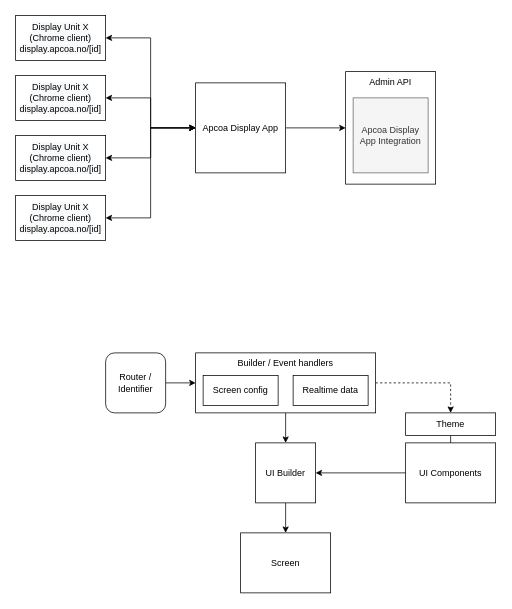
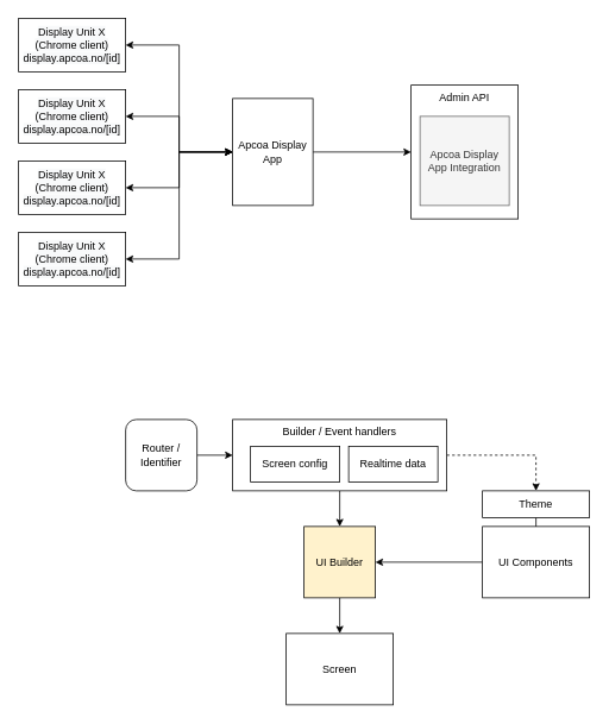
  <mxCell id="0" />
  <mxCell id="1" parent="0" />
  <mxCell id="2" style="edgeStyle=orthogonalEdgeStyle;rounded=0;orthogonalLoop=1;jettySize=auto;html=1;exitX=1;exitY=0.5;exitDx=0;exitDy=0;entryX=0;entryY=0.5;entryDx=0;entryDy=0;startArrow=classic;startFill=1;" parent="1" source="3" target="5" edge="1"><mxGeometry relative="1" as="geometry"><mxPoint x="220" y="170" as="targetPoint" /></mxGeometry></mxCell>
  <mxCell id="3" value="&lt;meta charset=&quot;utf-8&quot;&gt;&lt;span style=&quot;color: rgb(0, 0, 0); font-size: 12px; font-style: normal; font-weight: 400; letter-spacing: normal; text-align: center; text-indent: 0px; text-transform: none; word-spacing: 0px; font-family: helvetica; background-color: rgb(248, 249, 250); display: inline; float: none;&quot;&gt;Display Unit X&lt;/span&gt;&lt;br style=&quot;color: rgb(0, 0, 0); font-size: 12px; font-style: normal; font-weight: 400; letter-spacing: normal; text-align: center; text-indent: 0px; text-transform: none; word-spacing: 0px; font-family: helvetica; background-color: rgb(248, 249, 250);&quot;&gt;&lt;span style=&quot;color: rgb(0, 0, 0); font-size: 12px; font-style: normal; font-weight: 400; letter-spacing: normal; text-align: center; text-indent: 0px; text-transform: none; word-spacing: 0px; font-family: helvetica; background-color: rgb(248, 249, 250); display: inline; float: none;&quot;&gt;(Chrome client)&lt;/span&gt;&lt;br style=&quot;color: rgb(0, 0, 0); font-size: 12px; font-style: normal; font-weight: 400; letter-spacing: normal; text-align: center; text-indent: 0px; text-transform: none; word-spacing: 0px; font-family: helvetica; background-color: rgb(248, 249, 250);&quot;&gt;&lt;span style=&quot;color: rgb(0, 0, 0); font-size: 12px; font-style: normal; font-weight: 400; letter-spacing: normal; text-align: center; text-indent: 0px; text-transform: none; word-spacing: 0px; font-family: helvetica; background-color: rgb(248, 249, 250); display: inline; float: none;&quot;&gt;display.apcoa.no/[id]&lt;/span&gt;" style="rounded=0;whiteSpace=wrap;html=1;" parent="1" vertex="1"><mxGeometry x="20" y="100" width="120" height="60" as="geometry" /></mxCell>
  <mxCell id="4" style="edgeStyle=orthogonalEdgeStyle;rounded=0;orthogonalLoop=1;jettySize=auto;html=1;exitX=1;exitY=0.5;exitDx=0;exitDy=0;" parent="1" source="5" target="13" edge="1"><mxGeometry relative="1" as="geometry" /></mxCell>
- <mxCell id="5" value="Apcoa Display App" style="rounded=0;whiteSpace=wrap;html=1;" parent="1" vertex="1"><mxGeometry x="260" y="110" width="120" height="120" as="geometry" /></mxCell>
+ <mxCell id="5" value="Apcoa Display App" style="rounded=0;whiteSpace=wrap;html=1;" parent="1" vertex="1"><mxGeometry x="260" y="110" width="90" height="120" as="geometry" /></mxCell>
  <mxCell id="6" style="edgeStyle=orthogonalEdgeStyle;rounded=0;orthogonalLoop=1;jettySize=auto;html=1;exitX=1;exitY=0.5;exitDx=0;exitDy=0;startArrow=classic;startFill=1;" parent="1" source="7" target="5" edge="1"><mxGeometry relative="1" as="geometry" /></mxCell>
  <mxCell id="7" value="&lt;meta charset=&quot;utf-8&quot;&gt;&lt;span style=&quot;color: rgb(0, 0, 0); font-size: 12px; font-style: normal; font-weight: 400; letter-spacing: normal; text-align: center; text-indent: 0px; text-transform: none; word-spacing: 0px; font-family: helvetica; background-color: rgb(248, 249, 250); display: inline; float: none;&quot;&gt;Display Unit X&lt;/span&gt;&lt;br style=&quot;color: rgb(0, 0, 0); font-size: 12px; font-style: normal; font-weight: 400; letter-spacing: normal; text-align: center; text-indent: 0px; text-transform: none; word-spacing: 0px; font-family: helvetica; background-color: rgb(248, 249, 250);&quot;&gt;&lt;span style=&quot;color: rgb(0, 0, 0); font-size: 12px; font-style: normal; font-weight: 400; letter-spacing: normal; text-align: center; text-indent: 0px; text-transform: none; word-spacing: 0px; font-family: helvetica; background-color: rgb(248, 249, 250); display: inline; float: none;&quot;&gt;(Chrome client)&lt;/span&gt;&lt;br style=&quot;color: rgb(0, 0, 0); font-size: 12px; font-style: normal; font-weight: 400; letter-spacing: normal; text-align: center; text-indent: 0px; text-transform: none; word-spacing: 0px; font-family: helvetica; background-color: rgb(248, 249, 250);&quot;&gt;&lt;span style=&quot;color: rgb(0, 0, 0); font-size: 12px; font-style: normal; font-weight: 400; letter-spacing: normal; text-align: center; text-indent: 0px; text-transform: none; word-spacing: 0px; font-family: helvetica; background-color: rgb(248, 249, 250); display: inline; float: none;&quot;&gt;display.apcoa.no/[id]&lt;/span&gt;" style="rounded=0;whiteSpace=wrap;html=1;" parent="1" vertex="1"><mxGeometry x="20" y="180" width="120" height="60" as="geometry" /></mxCell>
  <mxCell id="8" style="edgeStyle=orthogonalEdgeStyle;rounded=0;orthogonalLoop=1;jettySize=auto;html=1;exitX=1;exitY=0.5;exitDx=0;exitDy=0;entryX=0;entryY=0.5;entryDx=0;entryDy=0;startArrow=classic;startFill=1;" parent="1" source="9" target="5" edge="1"><mxGeometry relative="1" as="geometry" /></mxCell>
  <mxCell id="9" value="&lt;meta charset=&quot;utf-8&quot;&gt;&lt;span style=&quot;color: rgb(0, 0, 0); font-size: 12px; font-style: normal; font-weight: 400; letter-spacing: normal; text-align: center; text-indent: 0px; text-transform: none; word-spacing: 0px; font-family: helvetica; background-color: rgb(248, 249, 250); display: inline; float: none;&quot;&gt;Display Unit X&lt;/span&gt;&lt;br style=&quot;color: rgb(0, 0, 0); font-size: 12px; font-style: normal; font-weight: 400; letter-spacing: normal; text-align: center; text-indent: 0px; text-transform: none; word-spacing: 0px; font-family: helvetica; background-color: rgb(248, 249, 250);&quot;&gt;&lt;span style=&quot;color: rgb(0, 0, 0); font-size: 12px; font-style: normal; font-weight: 400; letter-spacing: normal; text-align: center; text-indent: 0px; text-transform: none; word-spacing: 0px; font-family: helvetica; background-color: rgb(248, 249, 250); display: inline; float: none;&quot;&gt;(Chrome client)&lt;/span&gt;&lt;br style=&quot;color: rgb(0, 0, 0); font-size: 12px; font-style: normal; font-weight: 400; letter-spacing: normal; text-align: center; text-indent: 0px; text-transform: none; word-spacing: 0px; font-family: helvetica; background-color: rgb(248, 249, 250);&quot;&gt;&lt;span style=&quot;color: rgb(0, 0, 0); font-size: 12px; font-style: normal; font-weight: 400; letter-spacing: normal; text-align: center; text-indent: 0px; text-transform: none; word-spacing: 0px; font-family: helvetica; background-color: rgb(248, 249, 250); display: inline; float: none;&quot;&gt;display.apcoa.no/[id]&lt;/span&gt;" style="rounded=0;whiteSpace=wrap;html=1;" parent="1" vertex="1"><mxGeometry x="20" y="260" width="120" height="60" as="geometry" /></mxCell>
  <mxCell id="10" style="edgeStyle=orthogonalEdgeStyle;rounded=0;orthogonalLoop=1;jettySize=auto;html=1;exitX=1;exitY=0.5;exitDx=0;exitDy=0;entryX=0;entryY=0.5;entryDx=0;entryDy=0;startArrow=classic;startFill=1;" parent="1" source="11" target="5" edge="1"><mxGeometry relative="1" as="geometry" /></mxCell>
  <mxCell id="11" value="&lt;span style=&quot;color: rgb(0 , 0 , 0) ; font-family: &amp;#34;helvetica&amp;#34; ; font-size: 12px ; font-style: normal ; font-weight: 400 ; letter-spacing: normal ; text-align: center ; text-indent: 0px ; text-transform: none ; word-spacing: 0px ; background-color: rgb(248 , 249 , 250) ; display: inline ; float: none&quot;&gt;Display Unit X&lt;/span&gt;&lt;br style=&quot;color: rgb(0 , 0 , 0) ; font-family: &amp;#34;helvetica&amp;#34; ; font-size: 12px ; font-style: normal ; font-weight: 400 ; letter-spacing: normal ; text-align: center ; text-indent: 0px ; text-transform: none ; word-spacing: 0px ; background-color: rgb(248 , 249 , 250)&quot;&gt;&lt;span style=&quot;color: rgb(0 , 0 , 0) ; font-family: &amp;#34;helvetica&amp;#34; ; font-size: 12px ; font-style: normal ; font-weight: 400 ; letter-spacing: normal ; text-align: center ; text-indent: 0px ; text-transform: none ; word-spacing: 0px ; background-color: rgb(248 , 249 , 250) ; display: inline ; float: none&quot;&gt;(Chrome client)&lt;/span&gt;&lt;br style=&quot;color: rgb(0 , 0 , 0) ; font-family: &amp;#34;helvetica&amp;#34; ; font-size: 12px ; font-style: normal ; font-weight: 400 ; letter-spacing: normal ; text-align: center ; text-indent: 0px ; text-transform: none ; word-spacing: 0px ; background-color: rgb(248 , 249 , 250)&quot;&gt;&lt;span style=&quot;color: rgb(0 , 0 , 0) ; font-family: &amp;#34;helvetica&amp;#34; ; font-size: 12px ; font-style: normal ; font-weight: 400 ; letter-spacing: normal ; text-align: center ; text-indent: 0px ; text-transform: none ; word-spacing: 0px ; background-color: rgb(248 , 249 , 250) ; display: inline ; float: none&quot;&gt;display.apcoa.no/[id]&lt;br&gt;&lt;/span&gt;" style="rounded=0;whiteSpace=wrap;html=1;" parent="1" vertex="1"><mxGeometry x="20" y="20" width="120" height="60" as="geometry" /></mxCell>
  <mxCell id="12" value="" style="group" parent="1" vertex="1" connectable="0"><mxGeometry x="460" y="95" width="120" height="150" as="geometry" /></mxCell>
  <mxCell id="13" value="Admin API" style="rounded=0;whiteSpace=wrap;html=1;verticalAlign=top;" parent="12" vertex="1"><mxGeometry width="120" height="150" as="geometry" /></mxCell>
  <mxCell id="14" value="Apcoa Display App Integration" style="rounded=0;whiteSpace=wrap;html=1;fillColor=#f5f5f5;strokeColor=#666666;fontColor=#333333;" parent="12" vertex="1"><mxGeometry x="10" y="35" width="100" height="100" as="geometry" /></mxCell>
  <mxCell id="15" style="edgeStyle=orthogonalEdgeStyle;rounded=0;orthogonalLoop=1;jettySize=auto;html=1;exitX=1;exitY=0.5;exitDx=0;exitDy=0;entryX=0;entryY=0.5;entryDx=0;entryDy=0;startArrow=none;startFill=0;endArrow=classic;endFill=1;" parent="1" source="16" target="27" edge="1"><mxGeometry relative="1" as="geometry" /></mxCell>
  <mxCell id="16" value="Router / Identifier" style="whiteSpace=wrap;html=1;rounded=1;" parent="1" vertex="1"><mxGeometry x="140" y="470" width="80" height="80" as="geometry" /></mxCell>
  <mxCell id="17" style="edgeStyle=orthogonalEdgeStyle;rounded=0;orthogonalLoop=1;jettySize=auto;html=1;exitX=0.5;exitY=1;exitDx=0;exitDy=0;entryX=0.5;entryY=0;entryDx=0;entryDy=0;startArrow=none;startFill=0;" parent="1" source="18" target="23" edge="1"><mxGeometry relative="1" as="geometry" /></mxCell>
- <mxCell id="18" value="UI Builder" style="rounded=0;whiteSpace=wrap;html=1;" parent="1" vertex="1"><mxGeometry x="340" y="590" width="80" height="80" as="geometry" /></mxCell>
+ <mxCell id="18" value="UI Builder" style="rounded=0;whiteSpace=wrap;html=1;fillColor=#fff2cc;" parent="1" vertex="1"><mxGeometry x="340" y="590" width="80" height="80" as="geometry" /></mxCell>
  <mxCell id="19" style="edgeStyle=orthogonalEdgeStyle;rounded=0;orthogonalLoop=1;jettySize=auto;html=1;exitX=0.5;exitY=1;exitDx=0;exitDy=0;entryX=0.5;entryY=0;entryDx=0;entryDy=0;startArrow=none;startFill=0;endArrow=classic;endFill=1;" parent="1" source="27" target="18" edge="1"><mxGeometry relative="1" as="geometry" /></mxCell>
  <mxCell id="20" style="edgeStyle=orthogonalEdgeStyle;rounded=0;orthogonalLoop=1;jettySize=auto;html=1;exitX=1;exitY=0.5;exitDx=0;exitDy=0;entryX=0.5;entryY=0;entryDx=0;entryDy=0;startArrow=none;startFill=0;endArrow=classic;endFill=1;dashed=1;" parent="1" source="27" target="25" edge="1"><mxGeometry relative="1" as="geometry" /></mxCell>
  <mxCell id="21" style="edgeStyle=orthogonalEdgeStyle;rounded=0;orthogonalLoop=1;jettySize=auto;html=1;exitX=0;exitY=0.5;exitDx=0;exitDy=0;entryX=1;entryY=0.5;entryDx=0;entryDy=0;startArrow=none;startFill=0;endArrow=classic;endFill=1;" parent="1" source="22" target="18" edge="1"><mxGeometry relative="1" as="geometry" /></mxCell>
  <mxCell id="22" value="UI Components" style="rounded=0;whiteSpace=wrap;html=1;" parent="1" vertex="1"><mxGeometry x="540" y="590" width="120" height="80" as="geometry" /></mxCell>
  <mxCell id="23" value="Screen" style="rounded=0;whiteSpace=wrap;html=1;" parent="1" vertex="1"><mxGeometry x="320" y="710" width="120" height="80" as="geometry" /></mxCell>
  <mxCell id="24" style="edgeStyle=orthogonalEdgeStyle;rounded=0;orthogonalLoop=1;jettySize=auto;html=1;exitX=0.5;exitY=1;exitDx=0;exitDy=0;entryX=0.5;entryY=0;entryDx=0;entryDy=0;startArrow=none;startFill=0;endArrow=none;endFill=0;" parent="1" source="25" target="22" edge="1"><mxGeometry relative="1" as="geometry" /></mxCell>
  <mxCell id="25" value="Theme" style="rounded=0;whiteSpace=wrap;html=1;" parent="1" vertex="1"><mxGeometry x="540" y="550" width="120" height="30" as="geometry" /></mxCell>
  <mxCell id="26" value="" style="group" parent="1" vertex="1" connectable="0"><mxGeometry x="260" y="470" width="240" height="80" as="geometry" /></mxCell>
  <mxCell id="27" value="Builder / Event handlers" style="rounded=0;whiteSpace=wrap;html=1;verticalAlign=top;" parent="26" vertex="1"><mxGeometry width="240" height="80" as="geometry" /></mxCell>
- <mxCell id="28" value="Screen config" style="rounded=0;whiteSpace=wrap;html=1;verticalAlign=middle;" parent="26" vertex="1"><mxGeometry x="10" y="30" width="100" height="40" as="geometry" /></mxCell>
+ <mxCell id="28" value="Screen config" style="rounded=0;whiteSpace=wrap;html=1;verticalAlign=middle;" parent="26" vertex="1"><mxGeometry x="20" y="30" width="100" height="40" as="geometry" /></mxCell>
  <mxCell id="29" value="Realtime data" style="rounded=0;whiteSpace=wrap;html=1;verticalAlign=middle;" parent="26" vertex="1"><mxGeometry x="130" y="30" width="100" height="40" as="geometry" /></mxCell>
